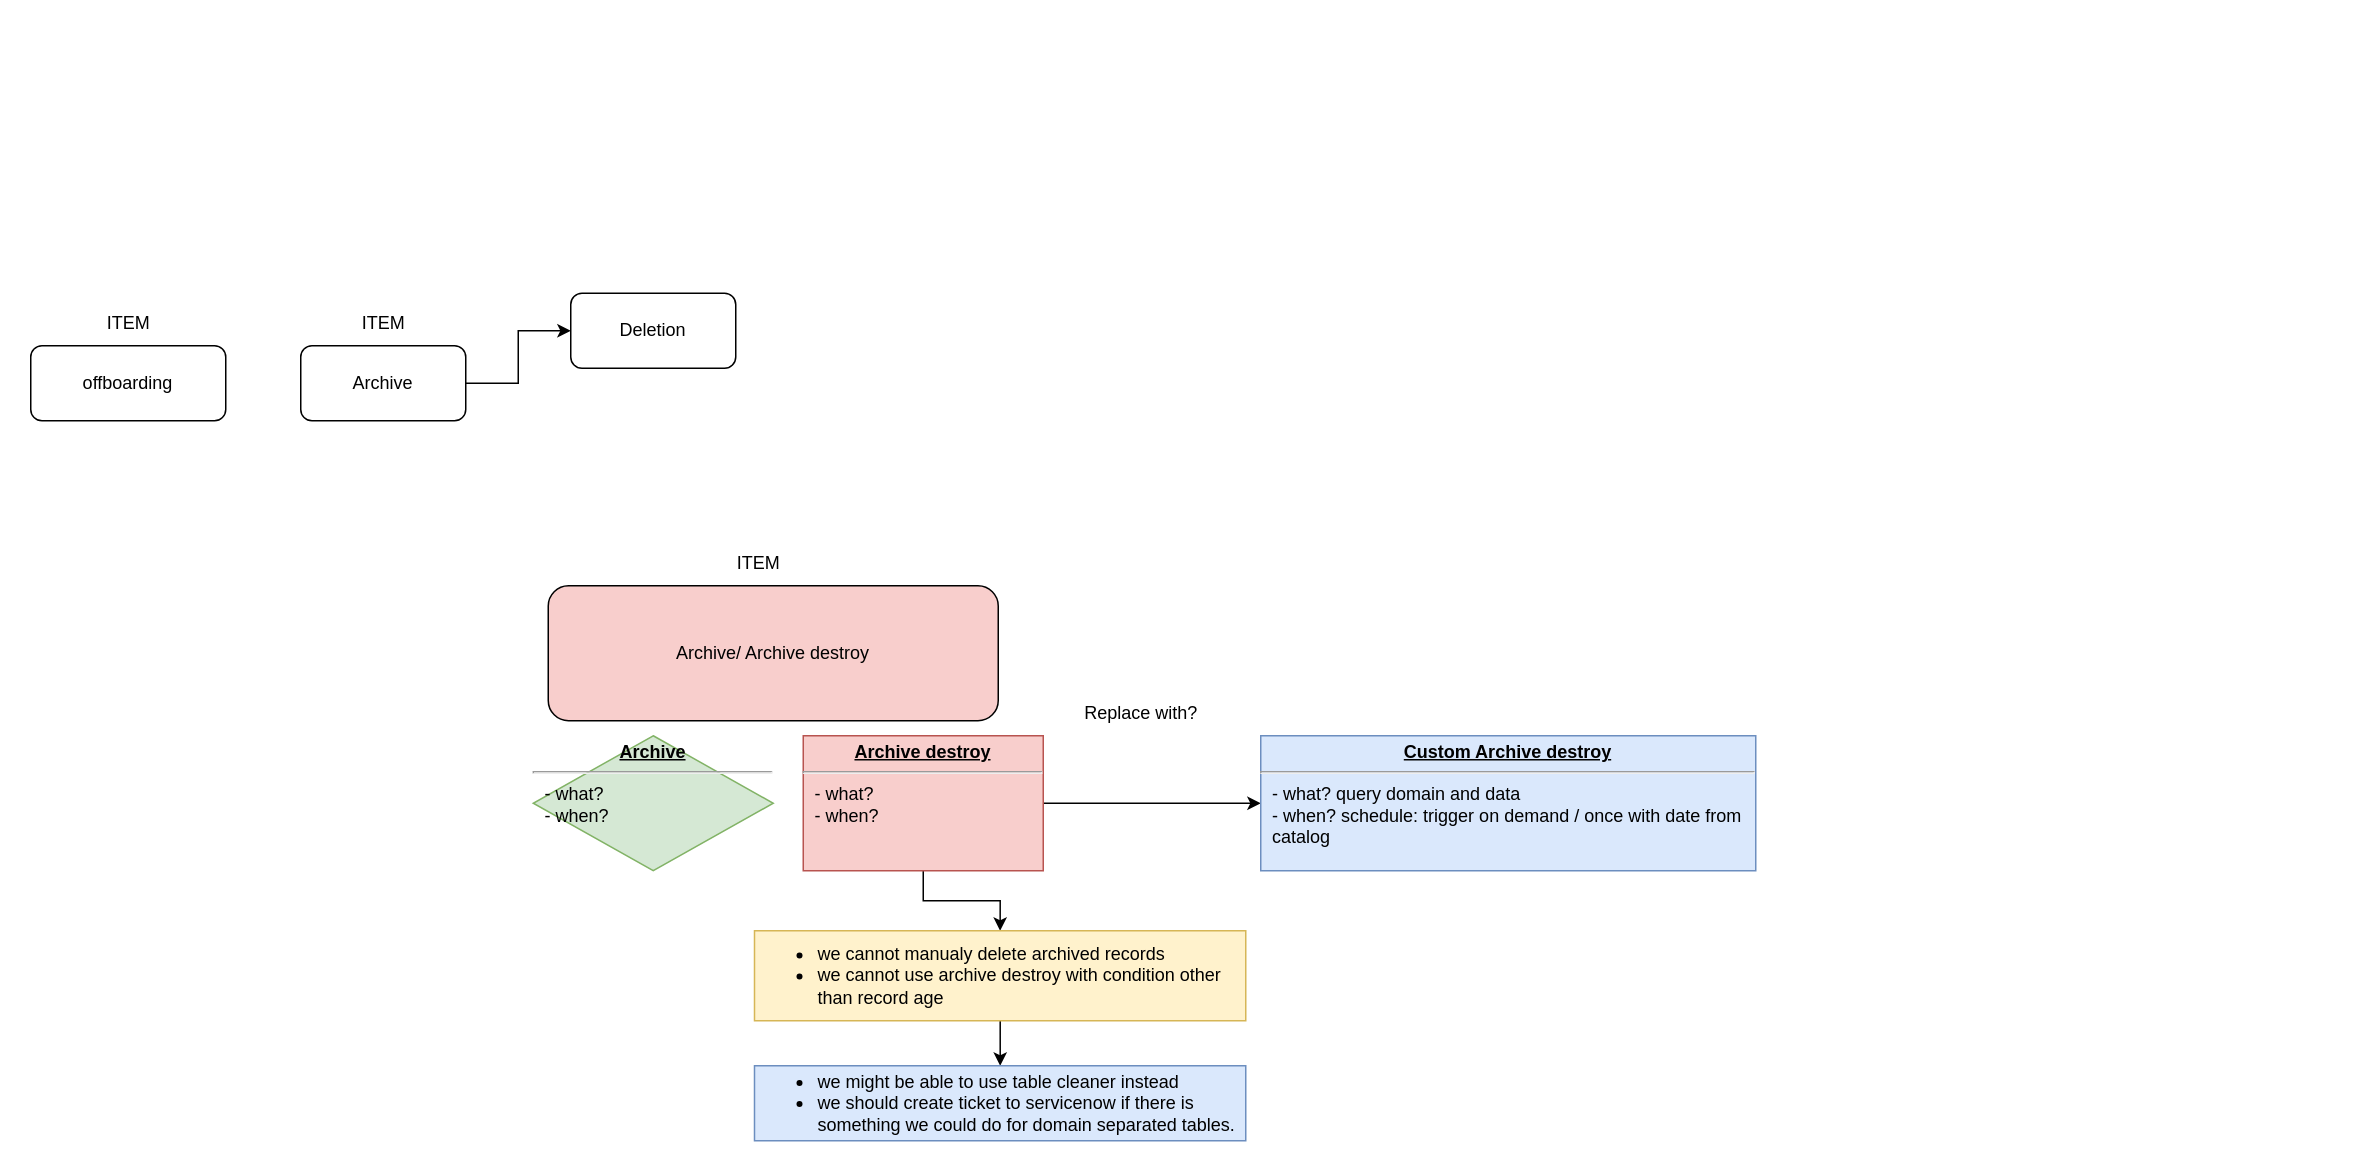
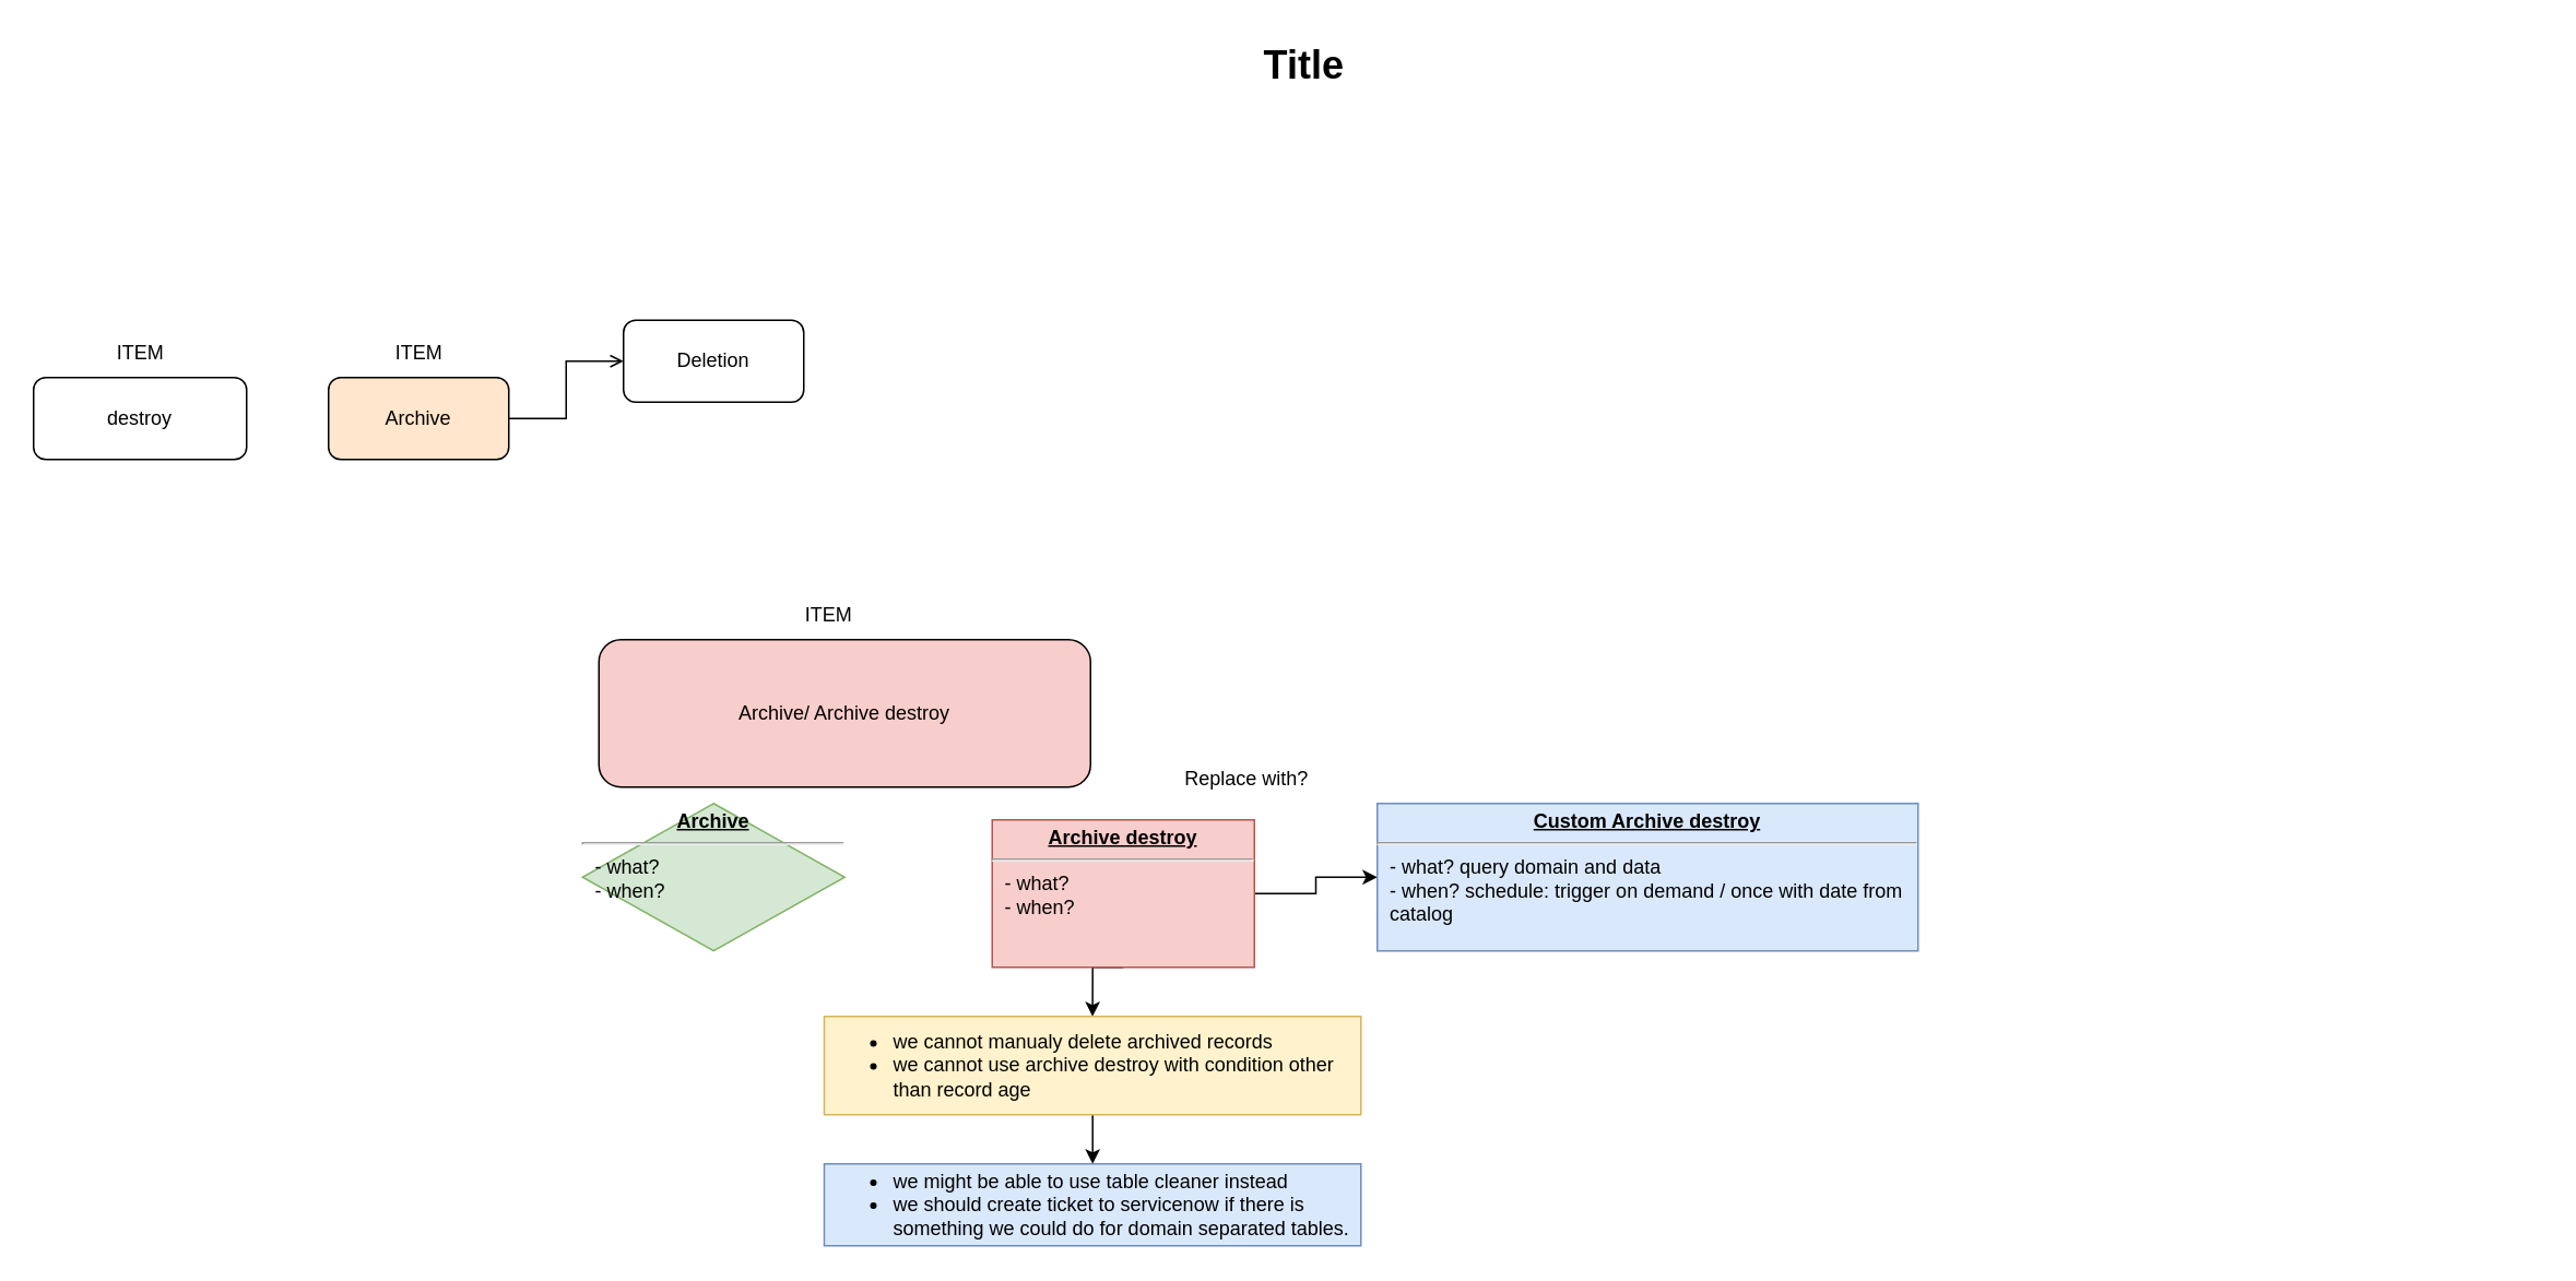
  <mxCell id="0" style=";html=1;" />
  <mxCell id="1" style=";html=1;" parent="0" />
- <mxCell id="3" value="offboarding" style="rounded=1;whiteSpace=wrap;html=1;" parent="1" vertex="1"><mxGeometry x="20" y="230" width="130" height="50" as="geometry" /></mxCell>
+ <mxCell id="2" value="Title" style="text;strokeColor=none;fillColor=none;html=1;fontSize=24;fontStyle=1;verticalAlign=middle;align=center;" parent="1" vertex="1"><mxGeometry x="40" y="20" width="1510" height="40" as="geometry" /></mxCell>
+ <mxCell id="3" value="destroy" style="rounded=1;whiteSpace=wrap;html=1;" parent="1" vertex="1"><mxGeometry x="20" y="230" width="130" height="50" as="geometry" /></mxCell>
  <mxCell id="4" value="ITEM" style="text;html=1;align=center;verticalAlign=middle;resizable=0;points=[];autosize=1;strokeColor=none;fillColor=none;" parent="1" vertex="1"><mxGeometry x="60" y="200" width="50" height="30" as="geometry" /></mxCell>
  <mxCell id="5" value="ITEM" style="text;html=1;align=center;verticalAlign=middle;resizable=0;points=[];autosize=1;strokeColor=none;fillColor=none;" parent="1" vertex="1"><mxGeometry x="230" y="200" width="50" height="30" as="geometry" /></mxCell>
  <mxCell id="6" value="Archive/ Archive destroy" style="rounded=1;whiteSpace=wrap;html=1;fillColor=#f8cecc;" parent="1" vertex="1"><mxGeometry x="365" y="390" width="300" height="90" as="geometry" /></mxCell>
  <mxCell id="7" value="ITEM" style="text;html=1;align=center;verticalAlign=middle;resizable=0;points=[];autosize=1;strokeColor=none;fillColor=none;" parent="1" vertex="1"><mxGeometry x="480" y="360" width="50" height="30" as="geometry" /></mxCell>
  <mxCell id="8" value="&lt;p style=&quot;margin:0px;margin-top:4px;text-align:center;text-decoration:underline;&quot;&gt;&lt;b&gt;Archive&lt;/b&gt;&lt;/p&gt;&lt;hr&gt;&lt;p style=&quot;margin:0px;margin-left:8px;&quot;&gt;- what?&lt;/p&gt;&lt;p style=&quot;margin:0px;margin-left:8px;&quot;&gt;- when?&lt;br&gt;&lt;/p&gt;" style="rhombus;verticalAlign=top;align=left;overflow=fill;fontSize=12;fontFamily=Helvetica;html=1;whiteSpace=wrap;fillColor=#d5e8d4;strokeColor=#82b366;" parent="1" vertex="1"><mxGeometry x="355" y="490" width="160" height="90" as="geometry" /></mxCell>
  <mxCell id="9" style="edgeStyle=orthogonalEdgeStyle;rounded=0;orthogonalLoop=1;jettySize=auto;html=1;entryX=0;entryY=0.5;entryDx=0;entryDy=0;" edge="1" parent="1" source="11" target="15"><mxGeometry relative="1" as="geometry" /></mxCell>
  <mxCell id="10" style="edgeStyle=orthogonalEdgeStyle;rounded=0;orthogonalLoop=1;jettySize=auto;html=1;exitX=0.5;exitY=1;exitDx=0;exitDy=0;entryX=0.5;entryY=0;entryDx=0;entryDy=0;" edge="1" parent="1" source="11" target="19"><mxGeometry relative="1" as="geometry" /></mxCell>
- <mxCell id="11" value="&lt;p style=&quot;margin:0px;margin-top:4px;text-align:center;text-decoration:underline;&quot;&gt;&lt;b&gt;Archive destroy&lt;/b&gt;&lt;/p&gt;&lt;hr&gt;&lt;p style=&quot;margin:0px;margin-left:8px;&quot;&gt;- what?&lt;/p&gt;&lt;p style=&quot;margin:0px;margin-left:8px;&quot;&gt;- when?&lt;br&gt;&lt;/p&gt;" style="verticalAlign=top;align=left;overflow=fill;fontSize=12;fontFamily=Helvetica;html=1;whiteSpace=wrap;fillColor=#f8cecc;strokeColor=#b85450;" parent="1" vertex="1"><mxGeometry x="535" y="490" width="160" height="90" as="geometry" /></mxCell>
+ <mxCell id="11" value="&lt;p style=&quot;margin:0px;margin-top:4px;text-align:center;text-decoration:underline;&quot;&gt;&lt;b&gt;Archive destroy&lt;/b&gt;&lt;/p&gt;&lt;hr&gt;&lt;p style=&quot;margin:0px;margin-left:8px;&quot;&gt;- what?&lt;/p&gt;&lt;p style=&quot;margin:0px;margin-left:8px;&quot;&gt;- when?&lt;br&gt;&lt;/p&gt;" style="verticalAlign=top;align=left;overflow=fill;fontSize=12;fontFamily=Helvetica;html=1;whiteSpace=wrap;fillColor=#f8cecc;strokeColor=#b85450;" parent="1" vertex="1"><mxGeometry x="605" y="500" width="160" height="90" as="geometry" /></mxCell>
  <mxCell id="12" style="edgeStyle=orthogonalEdgeStyle;rounded=0;orthogonalLoop=1;jettySize=auto;html=1;exitX=0.5;exitY=1;exitDx=0;exitDy=0;" edge="1" parent="1" source="3" target="3"><mxGeometry relative="1" as="geometry" /></mxCell>
- <mxCell id="13" value="" style="edgeStyle=orthogonalEdgeStyle;rounded=0;orthogonalLoop=1;jettySize=auto;html=1;entryX=0;entryY=0.5;entryDx=0;entryDy=0;" edge="1" parent="1" source="14" target="17"><mxGeometry relative="1" as="geometry"><mxPoint x="385" y="249.966" as="targetPoint" /></mxGeometry></mxCell>
- <mxCell id="14" value="Archive" style="rounded=1;whiteSpace=wrap;html=1;" vertex="1" parent="1"><mxGeometry x="200" y="230" width="110" height="50" as="geometry" /></mxCell>
+ <mxCell id="13" value="" style="edgeStyle=orthogonalEdgeStyle;rounded=0;orthogonalLoop=1;jettySize=auto;html=1;entryX=0;entryY=0.5;entryDx=0;entryDy=0;endArrow=open;" edge="1" parent="1" source="14" target="17"><mxGeometry relative="1" as="geometry"><mxPoint x="385" y="249.966" as="targetPoint" /></mxGeometry></mxCell>
+ <mxCell id="14" value="Archive" style="rounded=1;whiteSpace=wrap;html=1;fillColor=#ffe6cc;" vertex="1" parent="1"><mxGeometry x="200" y="230" width="110" height="50" as="geometry" /></mxCell>
  <mxCell id="15" value="&lt;p style=&quot;margin:0px;margin-top:4px;text-align:center;text-decoration:underline;&quot;&gt;&lt;b&gt;Custom Archive destroy&lt;/b&gt;&lt;/p&gt;&lt;hr&gt;&lt;p style=&quot;margin:0px;margin-left:8px;&quot;&gt;- what? query domain and data&lt;/p&gt;&lt;p style=&quot;margin:0px;margin-left:8px;&quot;&gt;- when? schedule: trigger on demand / once with date from catalog&lt;br&gt;&lt;/p&gt;" style="verticalAlign=top;align=left;overflow=fill;fontSize=12;fontFamily=Helvetica;html=1;whiteSpace=wrap;fillColor=#dae8fc;strokeColor=#6c8ebf;" vertex="1" parent="1"><mxGeometry x="840" y="490" width="330" height="90" as="geometry" /></mxCell>
  <mxCell id="16" value="Replace with?" style="text;html=1;align=center;verticalAlign=middle;resizable=0;points=[];autosize=1;strokeColor=none;fillColor=none;" vertex="1" parent="1"><mxGeometry x="710" y="460" width="100" height="30" as="geometry" /></mxCell>
  <mxCell id="17" value="Deletion" style="rounded=1;whiteSpace=wrap;html=1;" vertex="1" parent="1"><mxGeometry x="380" y="195" width="110" height="50" as="geometry" /></mxCell>
  <mxCell id="18" value="" style="edgeStyle=orthogonalEdgeStyle;rounded=0;orthogonalLoop=1;jettySize=auto;html=1;" edge="1" parent="1" source="19" target="20"><mxGeometry relative="1" as="geometry" /></mxCell>
  <mxCell id="19" value="&lt;div style=&quot;&quot;&gt;&lt;ul&gt;&lt;li&gt;&lt;span style=&quot;background-color: initial;&quot;&gt;we cannot manualy delete archived records&lt;/span&gt;&lt;/li&gt;&lt;li&gt;we cannot use archive destroy with condition other than record age&lt;/li&gt;&lt;/ul&gt;&lt;/div&gt;" style="rounded=0;whiteSpace=wrap;html=1;align=left;fillColor=#fff2cc;strokeColor=#d6b656;" vertex="1" parent="1"><mxGeometry x="502.5" y="620" width="327.5" height="60" as="geometry" /></mxCell>
  <mxCell id="20" value="&lt;div style=&quot;&quot;&gt;&lt;ul&gt;&lt;li&gt;we might be able to use table cleaner instead&lt;/li&gt;&lt;li&gt;we should create ticket to servicenow if there is something we could do for domain separated tables.&lt;/li&gt;&lt;/ul&gt;&lt;/div&gt;" style="rounded=0;whiteSpace=wrap;html=1;align=left;fillColor=#dae8fc;strokeColor=#6c8ebf;" vertex="1" parent="1"><mxGeometry x="502.5" y="710" width="327.5" height="50" as="geometry" /></mxCell>
